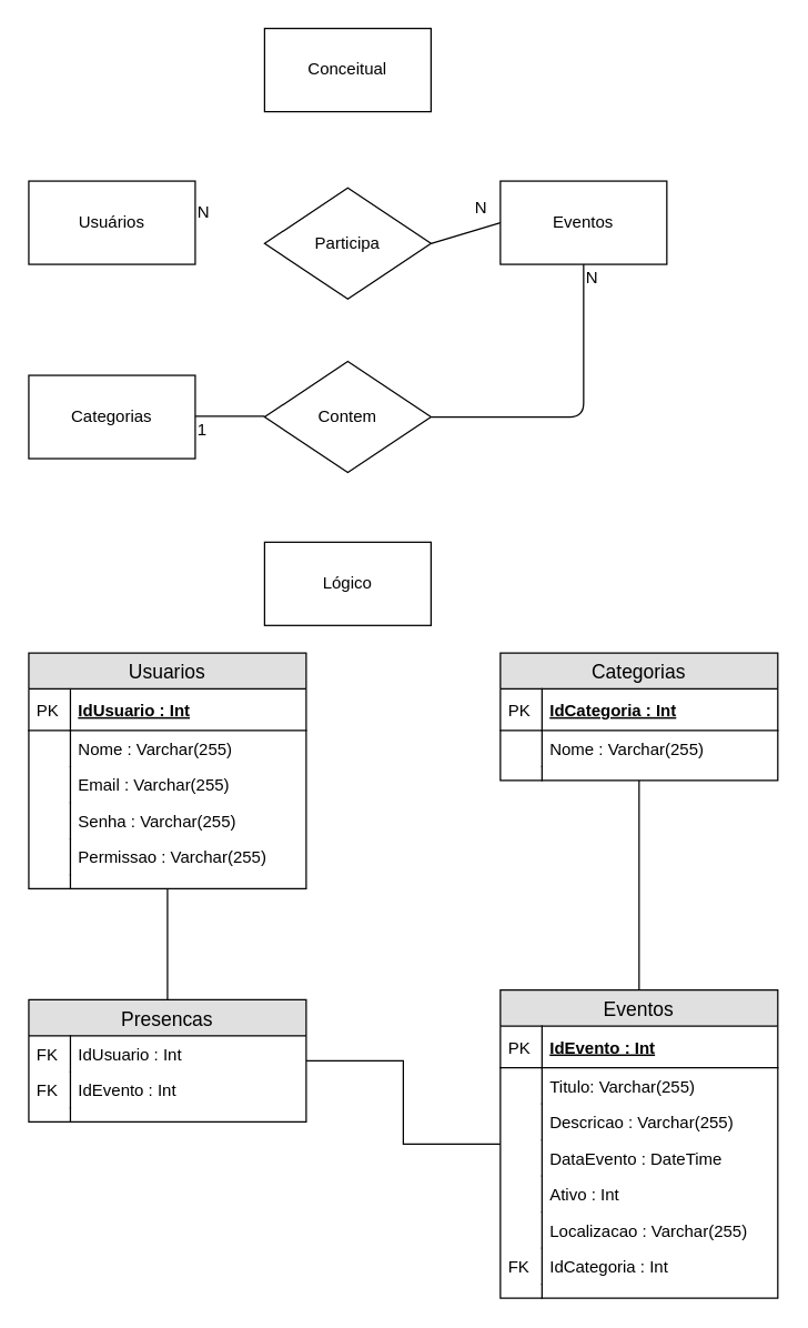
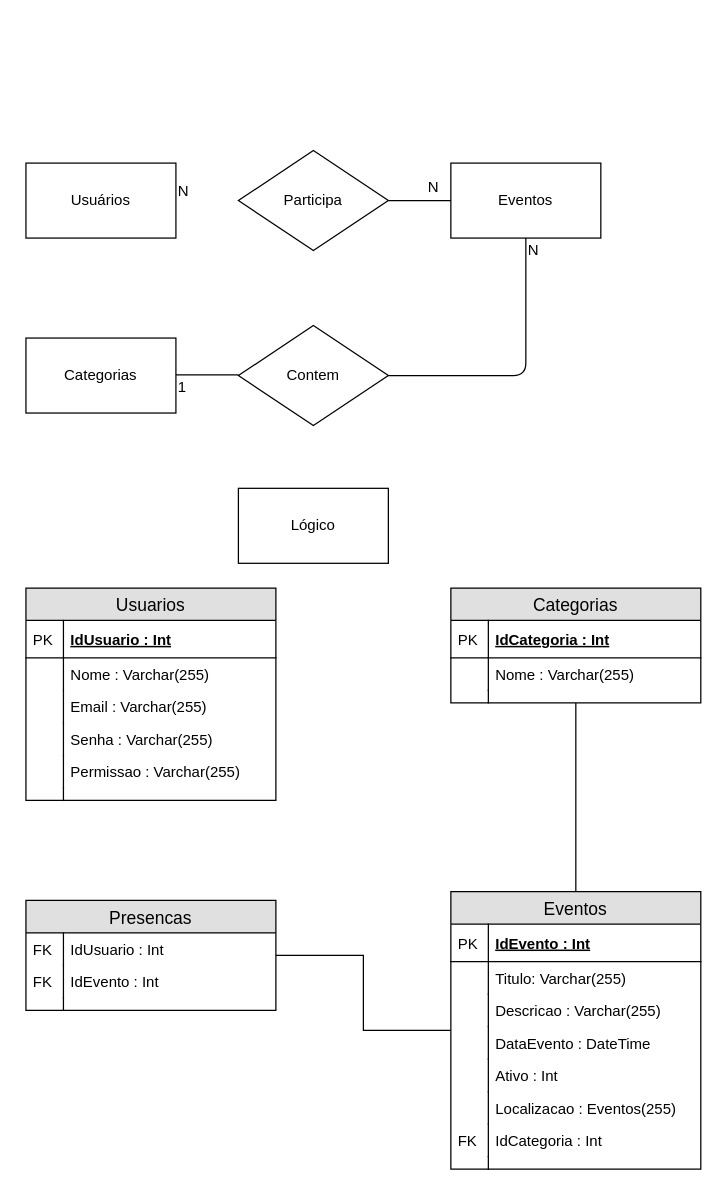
  <mxCell id="0" />
  <mxCell id="1" parent="0" />
- <mxCell id="2" value="Conceitual" style="rounded=0;whiteSpace=wrap;html=1;" vertex="1" parent="1"><mxGeometry x="190" y="20" width="120" height="60" as="geometry" /></mxCell>
  <mxCell id="3" value="Usuários" style="rounded=0;whiteSpace=wrap;html=1;" vertex="1" parent="1"><mxGeometry x="20" y="130" width="120" height="60" as="geometry" /></mxCell>
- <mxCell id="4" value="Participa" style="rhombus;whiteSpace=wrap;html=1;" vertex="1" parent="1"><mxGeometry x="190" y="135" width="120" height="80" as="geometry" /></mxCell>
+ <mxCell id="4" value="Participa" style="rhombus;whiteSpace=wrap;html=1;" vertex="1" parent="1"><mxGeometry x="190" y="120" width="120" height="80" as="geometry" /></mxCell>
  <mxCell id="5" value="Eventos" style="rounded=0;whiteSpace=wrap;html=1;" vertex="1" parent="1"><mxGeometry x="360" y="130" width="120" height="60" as="geometry" /></mxCell>
  <mxCell id="6" value="Categorias" style="rounded=0;whiteSpace=wrap;html=1;" vertex="1" parent="1"><mxGeometry x="20" y="270" width="120" height="60" as="geometry" /></mxCell>
  <mxCell id="7" value="Contem" style="rhombus;whiteSpace=wrap;html=1;" vertex="1" parent="1"><mxGeometry x="190" y="260" width="120" height="80" as="geometry" /></mxCell>
  <mxCell id="8" value="" style="endArrow=none;html=1;entryX=1;entryY=0.5;entryDx=0;entryDy=0;exitX=0;exitY=0.5;exitDx=0;exitDy=0;" edge="1" parent="1" source="5" target="4"><mxGeometry width="50" height="50" relative="1" as="geometry"><mxPoint x="190" y="200" as="sourcePoint" /><mxPoint x="140" y="200" as="targetPoint" /></mxGeometry></mxCell>
  <mxCell id="9" value="" style="endArrow=none;html=1;entryX=1;entryY=0.5;entryDx=0;entryDy=0;exitX=0.5;exitY=1;exitDx=0;exitDy=0;" edge="1" parent="1" source="5"><mxGeometry width="50" height="50" relative="1" as="geometry"><mxPoint x="360" y="300" as="sourcePoint" /><mxPoint x="310" y="300" as="targetPoint" /><Array as="points"><mxPoint x="420" y="300" /></Array></mxGeometry></mxCell>
  <mxCell id="10" value="" style="endArrow=none;html=1;entryX=1;entryY=0.5;entryDx=0;entryDy=0;exitX=0;exitY=0.5;exitDx=0;exitDy=0;" edge="1" parent="1"><mxGeometry width="50" height="50" relative="1" as="geometry"><mxPoint x="190" y="299.5" as="sourcePoint" /><mxPoint x="140" y="299.5" as="targetPoint" /></mxGeometry></mxCell>
  <mxCell id="11" value="N&lt;br&gt;" style="text;html=1;resizable=0;points=[];autosize=1;align=left;verticalAlign=top;spacingTop=-4;" vertex="1" parent="1"><mxGeometry x="140" y="143" width="20" height="20" as="geometry" /></mxCell>
  <mxCell id="12" value="N" style="text;html=1;resizable=0;points=[];autosize=1;align=left;verticalAlign=top;spacingTop=-4;" vertex="1" parent="1"><mxGeometry x="340" y="140" width="20" height="20" as="geometry" /></mxCell>
  <mxCell id="13" value="N" style="text;html=1;resizable=0;points=[];autosize=1;align=left;verticalAlign=top;spacingTop=-4;" vertex="1" parent="1"><mxGeometry x="420" y="190" width="20" height="20" as="geometry" /></mxCell>
  <mxCell id="14" value="1" style="text;html=1;resizable=0;points=[];autosize=1;align=left;verticalAlign=top;spacingTop=-4;" vertex="1" parent="1"><mxGeometry x="140" y="300" width="20" height="20" as="geometry" /></mxCell>
  <mxCell id="15" value="Lógico" style="rounded=0;whiteSpace=wrap;html=1;" vertex="1" parent="1"><mxGeometry x="190" y="390.238" width="120" height="60" as="geometry" /></mxCell>
- <mxCell id="16" value="" style="edgeStyle=orthogonalEdgeStyle;rounded=0;orthogonalLoop=1;jettySize=auto;html=1;endArrow=none;endFill=0;" edge="1" parent="1" source="17" target="31"><mxGeometry relative="1" as="geometry" /></mxCell>
  <mxCell id="17" value="Usuarios" style="swimlane;fontStyle=0;childLayout=stackLayout;horizontal=1;startSize=26;fillColor=#e0e0e0;horizontalStack=0;resizeParent=1;resizeParentMax=0;resizeLast=0;collapsible=1;marginBottom=0;swimlaneFillColor=#ffffff;align=center;fontSize=14;" vertex="1" parent="1"><mxGeometry x="20" y="470" width="200" height="170" as="geometry" /></mxCell>
  <mxCell id="18" value="IdUsuario : Int" style="shape=partialRectangle;top=0;left=0;right=0;bottom=1;align=left;verticalAlign=middle;fillColor=none;spacingLeft=34;spacingRight=4;overflow=hidden;rotatable=0;points=[[0,0.5],[1,0.5]];portConstraint=eastwest;dropTarget=0;fontStyle=5;fontSize=12;" vertex="1" parent="17"><mxGeometry y="26" width="200" height="30" as="geometry" /></mxCell>
  <mxCell id="19" value="PK" style="shape=partialRectangle;top=0;left=0;bottom=0;fillColor=none;align=left;verticalAlign=middle;spacingLeft=4;spacingRight=4;overflow=hidden;rotatable=0;points=[];portConstraint=eastwest;part=1;fontSize=12;" vertex="1" connectable="0" parent="18"><mxGeometry width="30" height="30" as="geometry" /></mxCell>
  <mxCell id="20" value="Nome : Varchar(255)" style="shape=partialRectangle;top=0;left=0;right=0;bottom=0;align=left;verticalAlign=top;fillColor=none;spacingLeft=34;spacingRight=4;overflow=hidden;rotatable=0;points=[[0,0.5],[1,0.5]];portConstraint=eastwest;dropTarget=0;fontSize=12;" vertex="1" parent="17"><mxGeometry y="56" width="200" height="26" as="geometry" /></mxCell>
  <mxCell id="21" value="" style="shape=partialRectangle;top=0;left=0;bottom=0;fillColor=none;align=left;verticalAlign=top;spacingLeft=4;spacingRight=4;overflow=hidden;rotatable=0;points=[];portConstraint=eastwest;part=1;fontSize=12;" vertex="1" connectable="0" parent="20"><mxGeometry width="30" height="26" as="geometry" /></mxCell>
  <mxCell id="22" value="Email : Varchar(255)" style="shape=partialRectangle;top=0;left=0;right=0;bottom=0;align=left;verticalAlign=top;fillColor=none;spacingLeft=34;spacingRight=4;overflow=hidden;rotatable=0;points=[[0,0.5],[1,0.5]];portConstraint=eastwest;dropTarget=0;fontSize=12;" vertex="1" parent="17"><mxGeometry y="82" width="200" height="26" as="geometry" /></mxCell>
  <mxCell id="23" value="" style="shape=partialRectangle;top=0;left=0;bottom=0;fillColor=none;align=left;verticalAlign=top;spacingLeft=4;spacingRight=4;overflow=hidden;rotatable=0;points=[];portConstraint=eastwest;part=1;fontSize=12;" vertex="1" connectable="0" parent="22"><mxGeometry width="30" height="26" as="geometry" /></mxCell>
  <mxCell id="24" value="Senha : Varchar(255)" style="shape=partialRectangle;top=0;left=0;right=0;bottom=0;align=left;verticalAlign=top;fillColor=none;spacingLeft=34;spacingRight=4;overflow=hidden;rotatable=0;points=[[0,0.5],[1,0.5]];portConstraint=eastwest;dropTarget=0;fontSize=12;" vertex="1" parent="17"><mxGeometry y="108" width="200" height="26" as="geometry" /></mxCell>
  <mxCell id="25" value="" style="shape=partialRectangle;top=0;left=0;bottom=0;fillColor=none;align=left;verticalAlign=top;spacingLeft=4;spacingRight=4;overflow=hidden;rotatable=0;points=[];portConstraint=eastwest;part=1;fontSize=12;" vertex="1" connectable="0" parent="24"><mxGeometry width="30" height="26" as="geometry" /></mxCell>
  <mxCell id="26" value="Permissao : Varchar(255)" style="shape=partialRectangle;top=0;left=0;right=0;bottom=0;align=left;verticalAlign=top;fillColor=none;spacingLeft=34;spacingRight=4;overflow=hidden;rotatable=0;points=[[0,0.5],[1,0.5]];portConstraint=eastwest;dropTarget=0;fontSize=12;" vertex="1" parent="17"><mxGeometry y="134" width="200" height="26" as="geometry" /></mxCell>
  <mxCell id="27" value="" style="shape=partialRectangle;top=0;left=0;bottom=0;fillColor=none;align=left;verticalAlign=top;spacingLeft=4;spacingRight=4;overflow=hidden;rotatable=0;points=[];portConstraint=eastwest;part=1;fontSize=12;" vertex="1" connectable="0" parent="26"><mxGeometry width="30" height="26" as="geometry" /></mxCell>
  <mxCell id="28" value="" style="shape=partialRectangle;top=0;left=0;right=0;bottom=0;align=left;verticalAlign=top;fillColor=none;spacingLeft=34;spacingRight=4;overflow=hidden;rotatable=0;points=[[0,0.5],[1,0.5]];portConstraint=eastwest;dropTarget=0;fontSize=12;" vertex="1" parent="17"><mxGeometry y="160" width="200" height="10" as="geometry" /></mxCell>
  <mxCell id="29" value="" style="shape=partialRectangle;top=0;left=0;bottom=0;fillColor=none;align=left;verticalAlign=top;spacingLeft=4;spacingRight=4;overflow=hidden;rotatable=0;points=[];portConstraint=eastwest;part=1;fontSize=12;" vertex="1" connectable="0" parent="28"><mxGeometry width="30" height="10" as="geometry" /></mxCell>
  <mxCell id="30" value="" style="edgeStyle=orthogonalEdgeStyle;rounded=0;orthogonalLoop=1;jettySize=auto;html=1;endArrow=none;endFill=0;" edge="1" parent="1" source="31" target="39"><mxGeometry relative="1" as="geometry" /></mxCell>
  <mxCell id="31" value="Presencas" style="swimlane;fontStyle=0;childLayout=stackLayout;horizontal=1;startSize=26;fillColor=#e0e0e0;horizontalStack=0;resizeParent=1;resizeParentMax=0;resizeLast=0;collapsible=1;marginBottom=0;swimlaneFillColor=#ffffff;align=center;fontSize=14;" vertex="1" parent="1"><mxGeometry x="20" y="720" width="200" height="88" as="geometry" /></mxCell>
  <mxCell id="32" value="IdUsuario : Int" style="shape=partialRectangle;top=0;left=0;right=0;bottom=0;align=left;verticalAlign=top;fillColor=none;spacingLeft=34;spacingRight=4;overflow=hidden;rotatable=0;points=[[0,0.5],[1,0.5]];portConstraint=eastwest;dropTarget=0;fontSize=12;" vertex="1" parent="31"><mxGeometry y="26" width="200" height="26" as="geometry" /></mxCell>
  <mxCell id="33" value="FK" style="shape=partialRectangle;top=0;left=0;bottom=0;fillColor=none;align=left;verticalAlign=top;spacingLeft=4;spacingRight=4;overflow=hidden;rotatable=0;points=[];portConstraint=eastwest;part=1;fontSize=12;" vertex="1" connectable="0" parent="32"><mxGeometry width="30" height="26" as="geometry" /></mxCell>
  <mxCell id="34" value="IdEvento : Int" style="shape=partialRectangle;top=0;left=0;right=0;bottom=0;align=left;verticalAlign=top;fillColor=none;spacingLeft=34;spacingRight=4;overflow=hidden;rotatable=0;points=[[0,0.5],[1,0.5]];portConstraint=eastwest;dropTarget=0;fontSize=12;" vertex="1" parent="31"><mxGeometry y="52" width="200" height="26" as="geometry" /></mxCell>
  <mxCell id="35" value="FK" style="shape=partialRectangle;top=0;left=0;bottom=0;fillColor=none;align=left;verticalAlign=top;spacingLeft=4;spacingRight=4;overflow=hidden;rotatable=0;points=[];portConstraint=eastwest;part=1;fontSize=12;" vertex="1" connectable="0" parent="34"><mxGeometry width="30" height="26" as="geometry" /></mxCell>
  <mxCell id="36" value="" style="shape=partialRectangle;top=0;left=0;right=0;bottom=0;align=left;verticalAlign=top;fillColor=none;spacingLeft=34;spacingRight=4;overflow=hidden;rotatable=0;points=[[0,0.5],[1,0.5]];portConstraint=eastwest;dropTarget=0;fontSize=12;" vertex="1" parent="31"><mxGeometry y="78" width="200" height="10" as="geometry" /></mxCell>
  <mxCell id="37" value="" style="shape=partialRectangle;top=0;left=0;bottom=0;fillColor=none;align=left;verticalAlign=top;spacingLeft=4;spacingRight=4;overflow=hidden;rotatable=0;points=[];portConstraint=eastwest;part=1;fontSize=12;" vertex="1" connectable="0" parent="36"><mxGeometry width="30" height="10" as="geometry" /></mxCell>
  <mxCell id="38" value="" style="edgeStyle=orthogonalEdgeStyle;rounded=0;orthogonalLoop=1;jettySize=auto;html=1;endArrow=none;endFill=0;" edge="1" parent="1" source="39" target="56"><mxGeometry relative="1" as="geometry" /></mxCell>
  <mxCell id="39" value="Eventos" style="swimlane;fontStyle=0;childLayout=stackLayout;horizontal=1;startSize=26;fillColor=#e0e0e0;horizontalStack=0;resizeParent=1;resizeParentMax=0;resizeLast=0;collapsible=1;marginBottom=0;swimlaneFillColor=#ffffff;align=center;fontSize=14;" vertex="1" parent="1"><mxGeometry x="360" y="713" width="200" height="222" as="geometry" /></mxCell>
  <mxCell id="40" value="IdEvento : Int" style="shape=partialRectangle;top=0;left=0;right=0;bottom=1;align=left;verticalAlign=middle;fillColor=none;spacingLeft=34;spacingRight=4;overflow=hidden;rotatable=0;points=[[0,0.5],[1,0.5]];portConstraint=eastwest;dropTarget=0;fontStyle=5;fontSize=12;" vertex="1" parent="39"><mxGeometry y="26" width="200" height="30" as="geometry" /></mxCell>
  <mxCell id="41" value="PK" style="shape=partialRectangle;top=0;left=0;bottom=0;fillColor=none;align=left;verticalAlign=middle;spacingLeft=4;spacingRight=4;overflow=hidden;rotatable=0;points=[];portConstraint=eastwest;part=1;fontSize=12;" vertex="1" connectable="0" parent="40"><mxGeometry width="30" height="30" as="geometry" /></mxCell>
  <mxCell id="42" value="Titulo: Varchar(255)" style="shape=partialRectangle;top=0;left=0;right=0;bottom=0;align=left;verticalAlign=top;fillColor=none;spacingLeft=34;spacingRight=4;overflow=hidden;rotatable=0;points=[[0,0.5],[1,0.5]];portConstraint=eastwest;dropTarget=0;fontSize=12;" vertex="1" parent="39"><mxGeometry y="56" width="200" height="26" as="geometry" /></mxCell>
  <mxCell id="43" value="" style="shape=partialRectangle;top=0;left=0;bottom=0;fillColor=none;align=left;verticalAlign=top;spacingLeft=4;spacingRight=4;overflow=hidden;rotatable=0;points=[];portConstraint=eastwest;part=1;fontSize=12;" vertex="1" connectable="0" parent="42"><mxGeometry width="30" height="26" as="geometry" /></mxCell>
  <mxCell id="44" value="Descricao : Varchar(255)" style="shape=partialRectangle;top=0;left=0;right=0;bottom=0;align=left;verticalAlign=top;fillColor=none;spacingLeft=34;spacingRight=4;overflow=hidden;rotatable=0;points=[[0,0.5],[1,0.5]];portConstraint=eastwest;dropTarget=0;fontSize=12;" vertex="1" parent="39"><mxGeometry y="82" width="200" height="26" as="geometry" /></mxCell>
  <mxCell id="45" value="" style="shape=partialRectangle;top=0;left=0;bottom=0;fillColor=none;align=left;verticalAlign=top;spacingLeft=4;spacingRight=4;overflow=hidden;rotatable=0;points=[];portConstraint=eastwest;part=1;fontSize=12;" vertex="1" connectable="0" parent="44"><mxGeometry width="30" height="26" as="geometry" /></mxCell>
  <mxCell id="46" value="DataEvento : DateTime" style="shape=partialRectangle;top=0;left=0;right=0;bottom=0;align=left;verticalAlign=top;fillColor=none;spacingLeft=34;spacingRight=4;overflow=hidden;rotatable=0;points=[[0,0.5],[1,0.5]];portConstraint=eastwest;dropTarget=0;fontSize=12;" vertex="1" parent="39"><mxGeometry y="108" width="200" height="26" as="geometry" /></mxCell>
  <mxCell id="47" value="" style="shape=partialRectangle;top=0;left=0;bottom=0;fillColor=none;align=left;verticalAlign=top;spacingLeft=4;spacingRight=4;overflow=hidden;rotatable=0;points=[];portConstraint=eastwest;part=1;fontSize=12;" vertex="1" connectable="0" parent="46"><mxGeometry width="30" height="26" as="geometry" /></mxCell>
  <mxCell id="48" value="Ativo : Int" style="shape=partialRectangle;top=0;left=0;right=0;bottom=0;align=left;verticalAlign=top;fillColor=none;spacingLeft=34;spacingRight=4;overflow=hidden;rotatable=0;points=[[0,0.5],[1,0.5]];portConstraint=eastwest;dropTarget=0;fontSize=12;" vertex="1" parent="39"><mxGeometry y="134" width="200" height="26" as="geometry" /></mxCell>
  <mxCell id="49" value="" style="shape=partialRectangle;top=0;left=0;bottom=0;fillColor=none;align=left;verticalAlign=top;spacingLeft=4;spacingRight=4;overflow=hidden;rotatable=0;points=[];portConstraint=eastwest;part=1;fontSize=12;" vertex="1" connectable="0" parent="48"><mxGeometry width="30" height="26" as="geometry" /></mxCell>
- <mxCell id="50" value="Localizacao : Varchar(255)" style="shape=partialRectangle;top=0;left=0;right=0;bottom=0;align=left;verticalAlign=top;fillColor=none;spacingLeft=34;spacingRight=4;overflow=hidden;rotatable=0;points=[[0,0.5],[1,0.5]];portConstraint=eastwest;dropTarget=0;fontSize=12;" vertex="1" parent="39"><mxGeometry y="160" width="200" height="26" as="geometry" /></mxCell>
+ <mxCell id="50" value="Localizacao : Eventos(255)" style="shape=partialRectangle;top=0;left=0;right=0;bottom=0;align=left;verticalAlign=top;fillColor=none;spacingLeft=34;spacingRight=4;overflow=hidden;rotatable=0;points=[[0,0.5],[1,0.5]];portConstraint=eastwest;dropTarget=0;fontSize=12;" vertex="1" parent="39"><mxGeometry y="160" width="200" height="26" as="geometry" /></mxCell>
  <mxCell id="51" value="" style="shape=partialRectangle;top=0;left=0;bottom=0;fillColor=none;align=left;verticalAlign=top;spacingLeft=4;spacingRight=4;overflow=hidden;rotatable=0;points=[];portConstraint=eastwest;part=1;fontSize=12;" vertex="1" connectable="0" parent="50"><mxGeometry width="30" height="26" as="geometry" /></mxCell>
  <mxCell id="52" value="IdCategoria : Int" style="shape=partialRectangle;top=0;left=0;right=0;bottom=0;align=left;verticalAlign=top;fillColor=none;spacingLeft=34;spacingRight=4;overflow=hidden;rotatable=0;points=[[0,0.5],[1,0.5]];portConstraint=eastwest;dropTarget=0;fontSize=12;" vertex="1" parent="39"><mxGeometry y="186" width="200" height="26" as="geometry" /></mxCell>
  <mxCell id="53" value="FK" style="shape=partialRectangle;top=0;left=0;bottom=0;fillColor=none;align=left;verticalAlign=top;spacingLeft=4;spacingRight=4;overflow=hidden;rotatable=0;points=[];portConstraint=eastwest;part=1;fontSize=12;" vertex="1" connectable="0" parent="52"><mxGeometry width="30" height="26" as="geometry" /></mxCell>
  <mxCell id="54" value="" style="shape=partialRectangle;top=0;left=0;right=0;bottom=0;align=left;verticalAlign=top;fillColor=none;spacingLeft=34;spacingRight=4;overflow=hidden;rotatable=0;points=[[0,0.5],[1,0.5]];portConstraint=eastwest;dropTarget=0;fontSize=12;" vertex="1" parent="39"><mxGeometry y="212" width="200" height="10" as="geometry" /></mxCell>
  <mxCell id="55" value="" style="shape=partialRectangle;top=0;left=0;bottom=0;fillColor=none;align=left;verticalAlign=top;spacingLeft=4;spacingRight=4;overflow=hidden;rotatable=0;points=[];portConstraint=eastwest;part=1;fontSize=12;" vertex="1" connectable="0" parent="54"><mxGeometry width="30" height="10" as="geometry" /></mxCell>
  <mxCell id="56" value="Categorias" style="swimlane;fontStyle=0;childLayout=stackLayout;horizontal=1;startSize=26;fillColor=#e0e0e0;horizontalStack=0;resizeParent=1;resizeParentMax=0;resizeLast=0;collapsible=1;marginBottom=0;swimlaneFillColor=#ffffff;align=center;fontSize=14;" vertex="1" parent="1"><mxGeometry x="360" y="470" width="200" height="92" as="geometry" /></mxCell>
  <mxCell id="57" value="IdCategoria : Int" style="shape=partialRectangle;top=0;left=0;right=0;bottom=1;align=left;verticalAlign=middle;fillColor=none;spacingLeft=34;spacingRight=4;overflow=hidden;rotatable=0;points=[[0,0.5],[1,0.5]];portConstraint=eastwest;dropTarget=0;fontStyle=5;fontSize=12;" vertex="1" parent="56"><mxGeometry y="26" width="200" height="30" as="geometry" /></mxCell>
  <mxCell id="58" value="PK" style="shape=partialRectangle;top=0;left=0;bottom=0;fillColor=none;align=left;verticalAlign=middle;spacingLeft=4;spacingRight=4;overflow=hidden;rotatable=0;points=[];portConstraint=eastwest;part=1;fontSize=12;" vertex="1" connectable="0" parent="57"><mxGeometry width="30" height="30" as="geometry" /></mxCell>
  <mxCell id="59" value="Nome : Varchar(255)" style="shape=partialRectangle;top=0;left=0;right=0;bottom=0;align=left;verticalAlign=top;fillColor=none;spacingLeft=34;spacingRight=4;overflow=hidden;rotatable=0;points=[[0,0.5],[1,0.5]];portConstraint=eastwest;dropTarget=0;fontSize=12;" vertex="1" parent="56"><mxGeometry y="56" width="200" height="26" as="geometry" /></mxCell>
  <mxCell id="60" value="" style="shape=partialRectangle;top=0;left=0;bottom=0;fillColor=none;align=left;verticalAlign=top;spacingLeft=4;spacingRight=4;overflow=hidden;rotatable=0;points=[];portConstraint=eastwest;part=1;fontSize=12;" vertex="1" connectable="0" parent="59"><mxGeometry width="30" height="26" as="geometry" /></mxCell>
  <mxCell id="61" value="" style="shape=partialRectangle;top=0;left=0;right=0;bottom=0;align=left;verticalAlign=top;fillColor=none;spacingLeft=34;spacingRight=4;overflow=hidden;rotatable=0;points=[[0,0.5],[1,0.5]];portConstraint=eastwest;dropTarget=0;fontSize=12;" vertex="1" parent="56"><mxGeometry y="82" width="200" height="10" as="geometry" /></mxCell>
  <mxCell id="62" value="" style="shape=partialRectangle;top=0;left=0;bottom=0;fillColor=none;align=left;verticalAlign=top;spacingLeft=4;spacingRight=4;overflow=hidden;rotatable=0;points=[];portConstraint=eastwest;part=1;fontSize=12;" vertex="1" connectable="0" parent="61"><mxGeometry width="30" height="10" as="geometry" /></mxCell>
